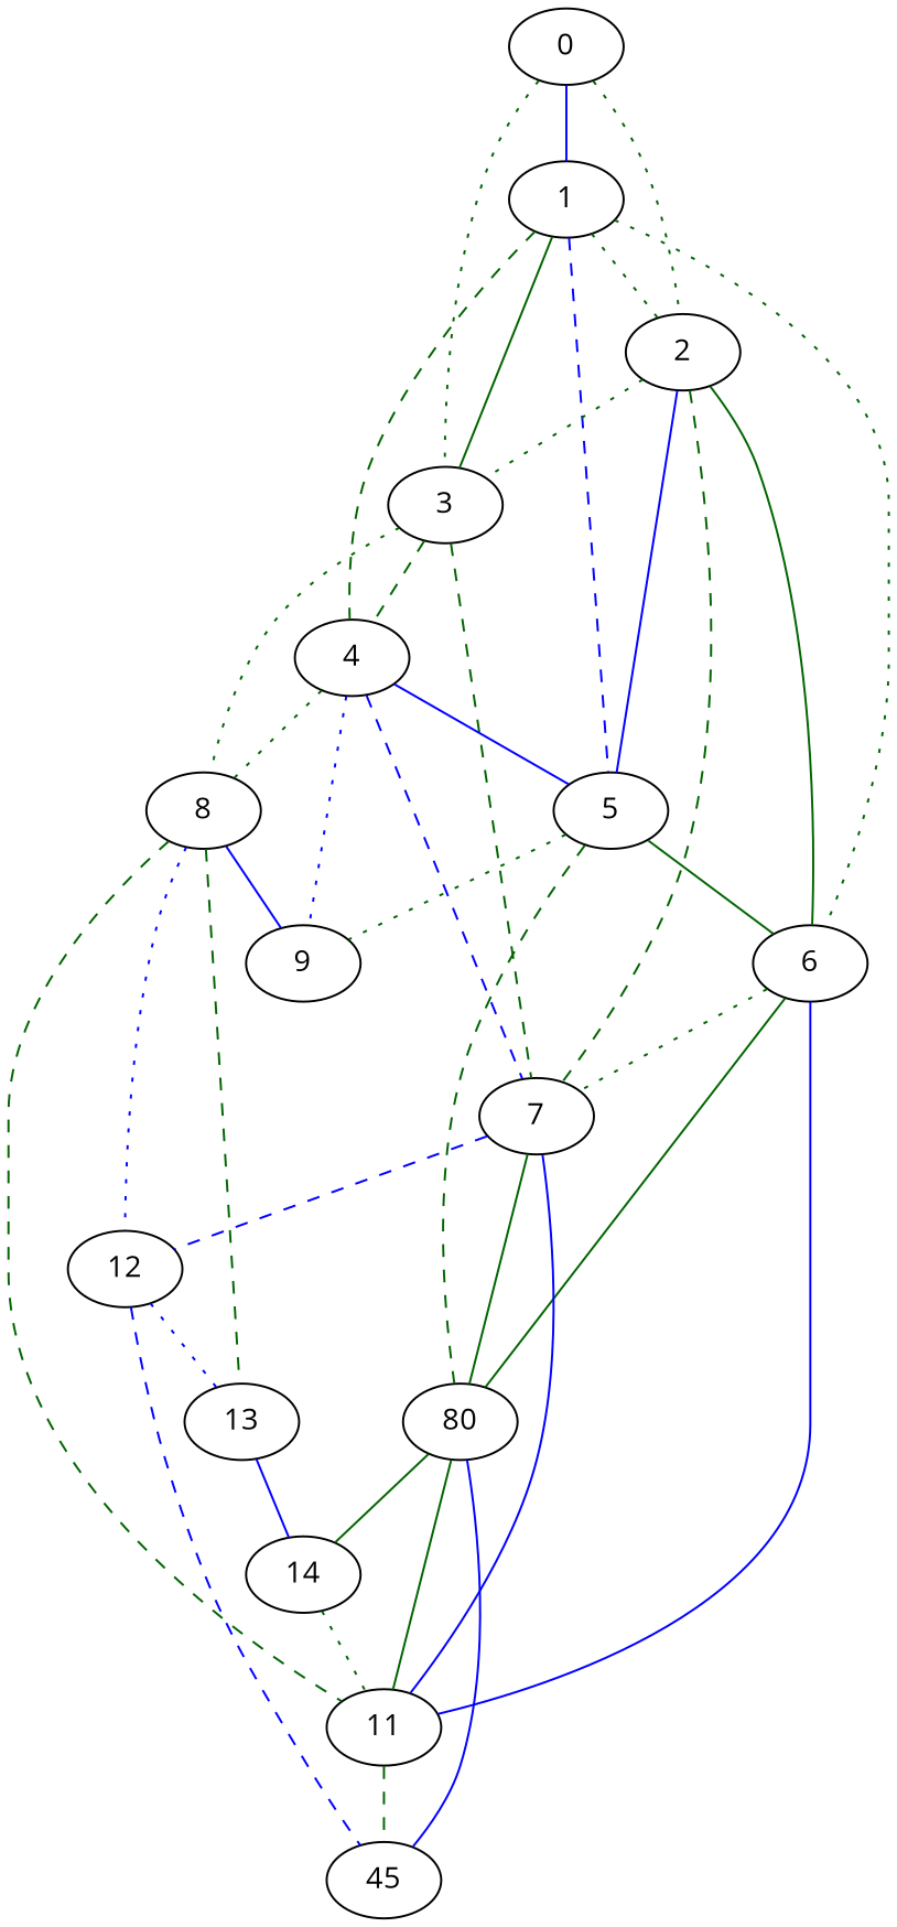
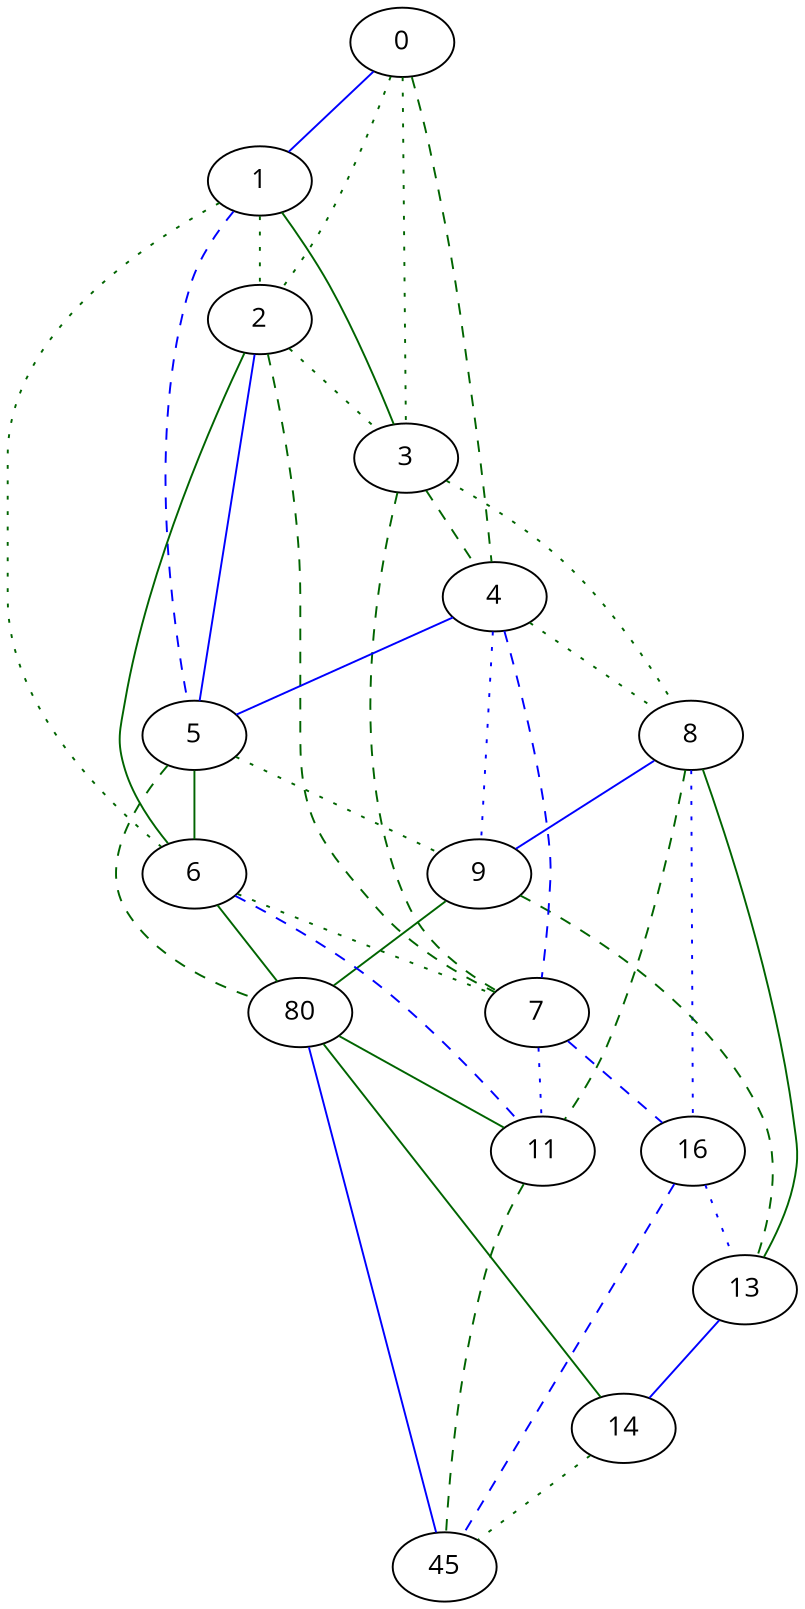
  graph {
    fontname="Open Sans"
    node [fontname="Open Sans"]
    edge [color=darkgreen fontname="Open Sans" style=solid]
    8
    9
    11
-   12
+   12 [label=16]
    13
    n6 [label=80]
    n7 [label=45]
    14
    0
    1
    2
    3
    4
    5
    6
    7
    8 -- 9 [color=blue]
    8 -- 11 [style=dashed]
    8 -- 12 [color=blue style=dotted]
-   8 -- 13 [style=dashed]
-   7 -- n6
+   8 -- 13
+   9 -- 13 [style=dashed]
+   9 -- n6
    11 -- n7 [style=dashed]
    12 -- 13 [color=blue style=dotted]
    12 -- n7 [color=blue style=dashed]
    13 -- 14 [color=blue]
    n6 -- 11
    n6 -- n7 [color=blue]
    n6 -- 14
-   14 -- 11 [style=dotted]
+   14 -- n7 [style=dotted]
    0 -- 1 [color=blue]
    0 -- 2 [style=dotted]
    0 -- 3 [style=dotted]
-   1 -- 4 [style=dashed]
+   0 -- 4 [style=dashed]
    1 -- 2 [style=dotted]
    1 -- 3
    1 -- 5 [color=blue style=dashed]
    1 -- 6 [style=dotted]
    2 -- 3 [style=dotted]
    2 -- 5 [color=blue]
    2 -- 6
    2 -- 7 [style=dashed]
    3 -- 8 [style=dotted]
    3 -- 4 [style=dashed]
    3 -- 7 [style=dashed]
    4 -- 8 [style=dotted]
    4 -- 9 [color=blue style=dotted]
    4 -- 5 [color=blue]
    4 -- 7 [color=blue style=dashed]
    5 -- 9 [style=dotted]
    5 -- n6 [style=dashed]
    5 -- 6
-   6 -- 11 [color=blue]
+   6 -- 11 [color=blue style=dashed]
    6 -- n6
    6 -- 7 [style=dotted]
-   7 -- 11 [color=blue]
+   7 -- 11 [color=blue style=dotted]
    7 -- 12 [color=blue style=dashed]
  }
